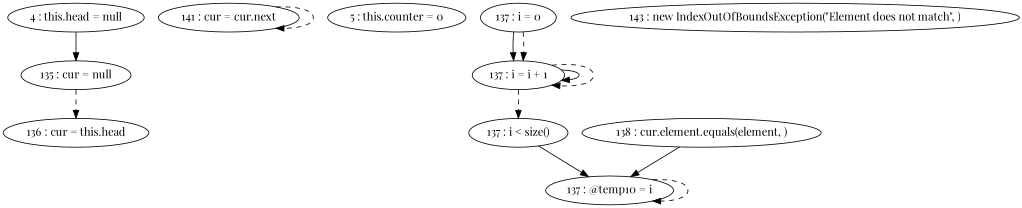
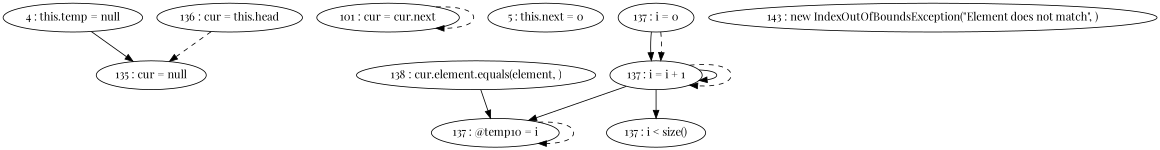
  digraph {
    fontname="Playfair Display"
    node [fontname="Playfair Display"]
    edge [fontname="Playfair Display"]
-   "4 : this.head = null"
+   "4 : this.head = null" [label="4 : this.temp = null"]
    "135 : cur = null"
-   "141 : cur = cur.next"
-   "5 : this.counter = 0"
+   "141 : cur = cur.next" [label="101 : cur = cur.next"]
+   "5 : this.counter = 0" [label="5 : this.next = 0"]
    "136 : cur = this.head"
    "137 : i = 0"
    "137 : i = i + 1"
    "137 : @temp10 = i"
    "137 : i < size()"
    "138 : cur.element.equals(element, )"
    "143 : new IndexOutOfBoundsException(\"Element does not match\", )"
    "4 : this.head = null" -> "135 : cur = null"
-   "135 : cur = null" -> "136 : cur = this.head" [style=dashed]
+   "136 : cur = this.head" -> "135 : cur = null" [style=dashed]
    "141 : cur = cur.next" -> "141 : cur = cur.next" [style=dashed]
    "137 : i = 0" -> "137 : i = i + 1"
    "137 : i = 0" -> "137 : i = i + 1" [style=dashed]
    "137 : i = i + 1" -> "137 : i = i + 1"
    "137 : i = i + 1" -> "137 : i = i + 1" [style=dashed]
-   "137 : i < size()" -> "137 : @temp10 = i"
-   "137 : i = i + 1" -> "137 : i < size()" [style=dashed]
+   "137 : i = i + 1" -> "137 : @temp10 = i"
+   "137 : i = i + 1" -> "137 : i < size()"
    "137 : @temp10 = i" -> "137 : @temp10 = i" [style=dashed]
    "138 : cur.element.equals(element, )" -> "137 : @temp10 = i"
  }
